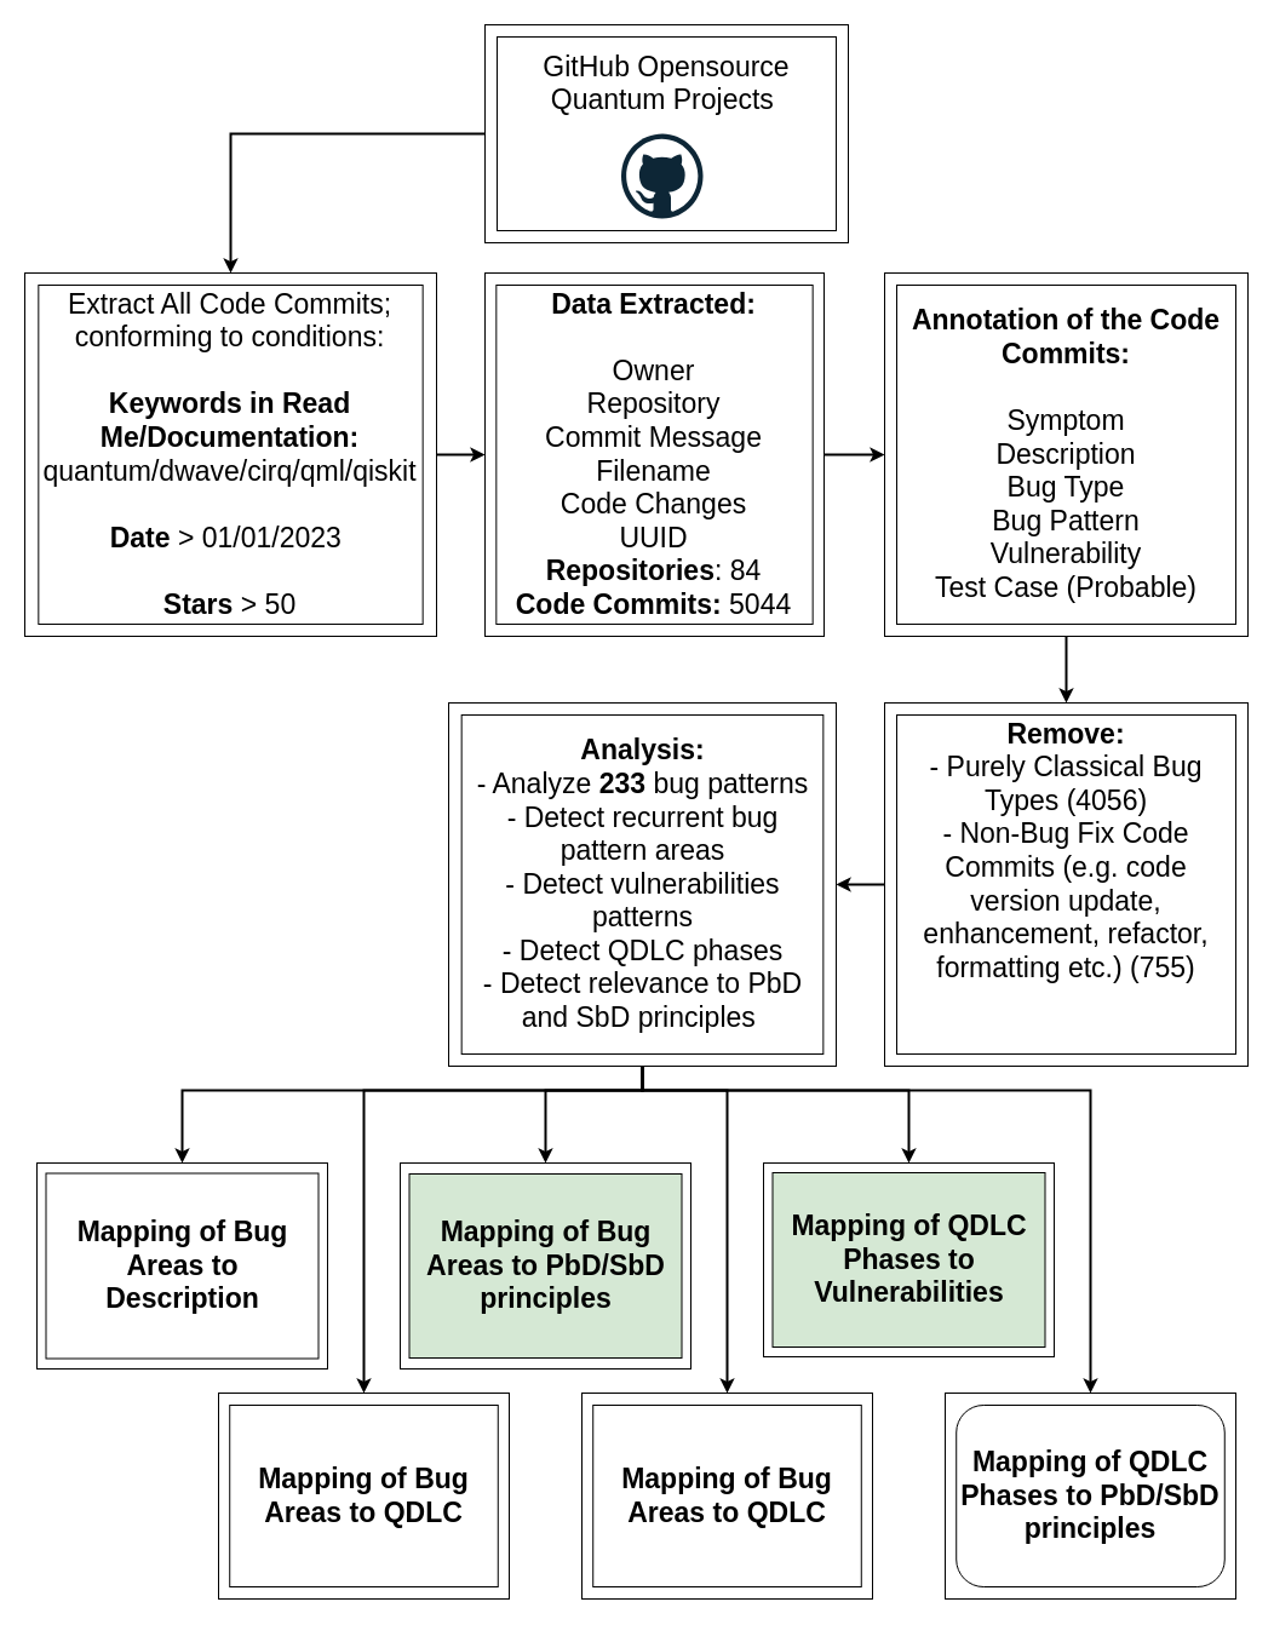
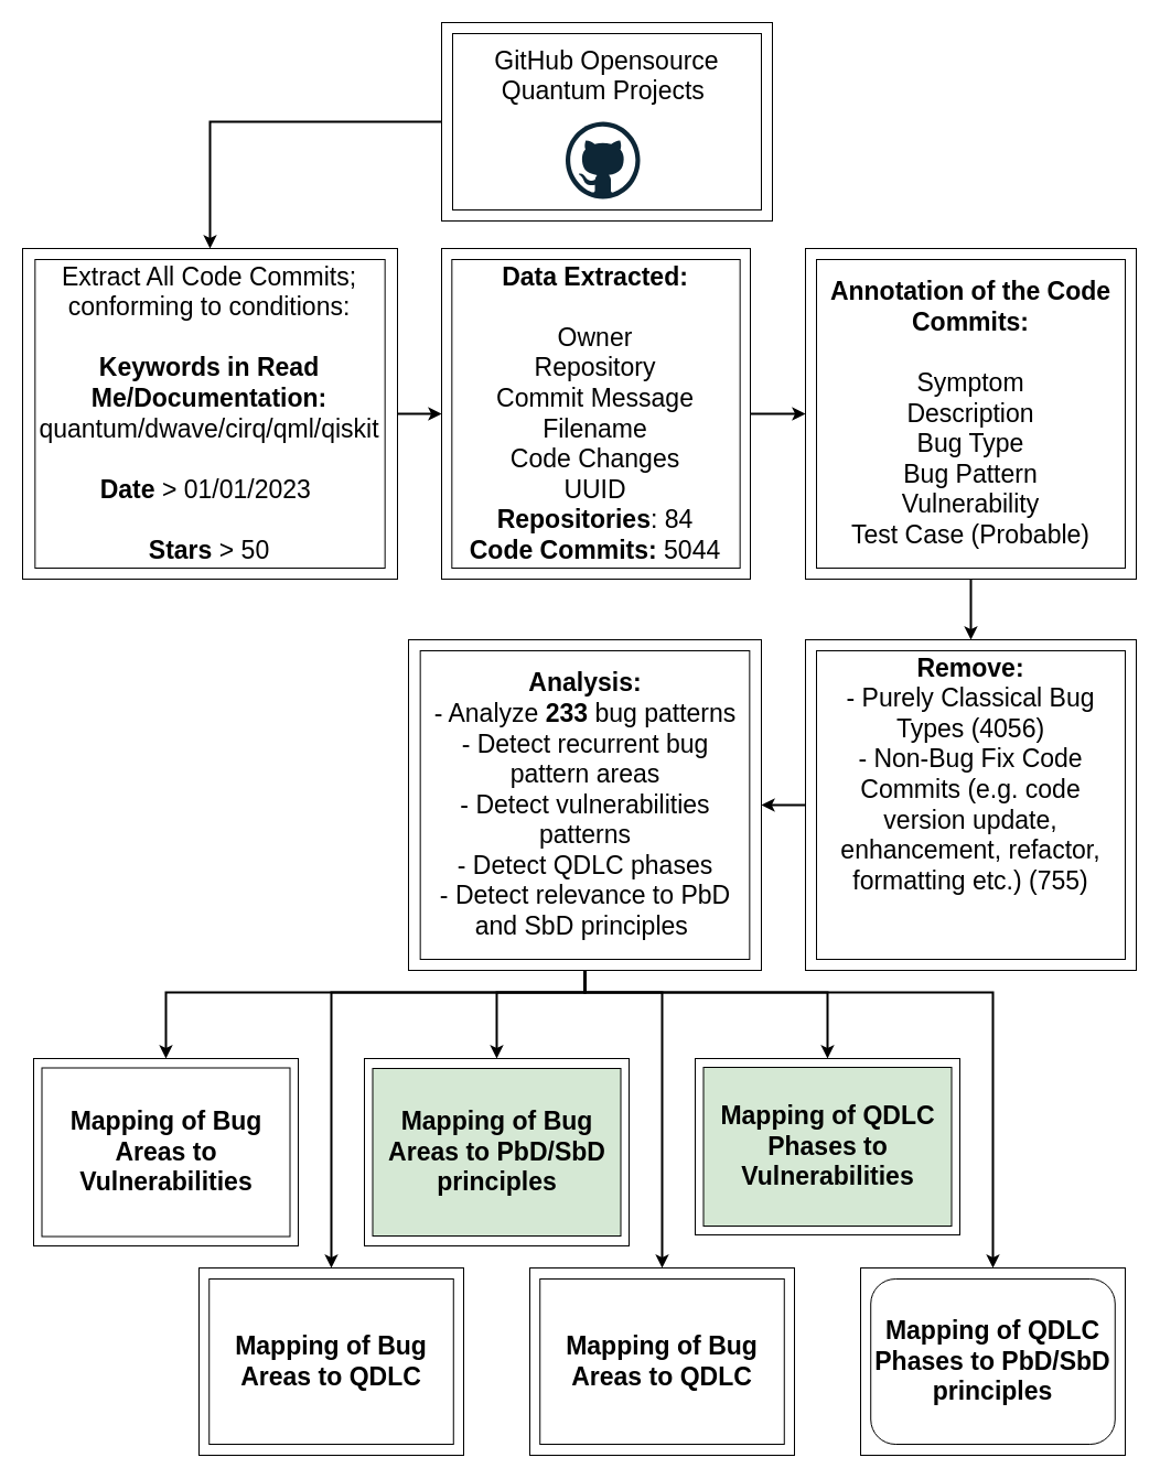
  <mxCell id="0" />
  <mxCell id="1" parent="0" />
  <mxCell id="2" value="" style="edgeStyle=orthogonalEdgeStyle;rounded=0;orthogonalLoop=1;jettySize=auto;html=1;strokeWidth=2;fontSize=23;" parent="1" source="16" target="6" edge="1"><mxGeometry relative="1" as="geometry" /></mxCell>
  <mxCell id="3" value="" style="edgeStyle=orthogonalEdgeStyle;rounded=0;orthogonalLoop=1;jettySize=auto;html=1;strokeWidth=2;entryX=0;entryY=0.5;entryDx=0;entryDy=0;fontSize=23;" parent="1" source="6" target="9" edge="1"><mxGeometry relative="1" as="geometry"><mxPoint x="760" y="400" as="targetPoint" /></mxGeometry></mxCell>
  <mxCell id="4" style="edgeStyle=orthogonalEdgeStyle;rounded=0;orthogonalLoop=1;jettySize=auto;html=1;exitX=1;exitY=0.5;exitDx=0;exitDy=0;strokeWidth=2;fontSize=23;" parent="1" source="9" target="34" edge="1"><mxGeometry relative="1" as="geometry"><Array as="points" /></mxGeometry></mxCell>
  <mxCell id="5" value="" style="group;fontSize=23;" parent="1" vertex="1" connectable="0"><mxGeometry x="20" y="225" width="340" height="300" as="geometry" /></mxCell>
  <mxCell id="6" value="" style="rounded=0;whiteSpace=wrap;html=1;fontSize=23;" parent="5" vertex="1"><mxGeometry width="340" height="300" as="geometry" /></mxCell>
  <mxCell id="7" value="&lt;div style=&quot;font-size: 23px;&quot;&gt;Extract All Code Commits;&lt;br style=&quot;font-size: 23px;&quot;&gt;conforming to conditions:&lt;br style=&quot;font-size: 23px;&quot;&gt;&lt;br style=&quot;font-size: 23px;&quot;&gt;&lt;b style=&quot;font-size: 23px;&quot;&gt;Keywords in Read Me/Documentation&lt;/b&gt;&lt;b&gt;:&lt;/b&gt;&lt;br style=&quot;font-size: 23px;&quot;&gt;quantum/dwave/cirq/qml/qiskit&lt;br style=&quot;font-size: 23px;&quot;&gt;&lt;br style=&quot;font-size: 23px;&quot;&gt;&lt;b style=&quot;font-size: 23px;&quot;&gt;Date&lt;/b&gt; &amp;gt; 01/01/2023&amp;nbsp;&lt;br style=&quot;font-size: 23px;&quot;&gt;&lt;br style=&quot;font-size: 23px;&quot;&gt;&lt;b style=&quot;font-size: 23px;&quot;&gt;Stars&lt;/b&gt; &amp;gt; 50&lt;br style=&quot;font-size: 23px;&quot;&gt;&lt;/div&gt;" style="rounded=0;whiteSpace=wrap;html=1;fontSize=23;" parent="5" vertex="1"><mxGeometry x="11.333" y="10" width="317.333" height="280" as="geometry" /></mxCell>
  <mxCell id="8" value="" style="group;fontSize=23;" parent="1" vertex="1" connectable="0"><mxGeometry x="400" y="225" width="280" height="300" as="geometry" /></mxCell>
  <mxCell id="9" value="" style="rounded=0;whiteSpace=wrap;html=1;fontSize=23;" parent="8" vertex="1"><mxGeometry width="280" height="300.0" as="geometry" /></mxCell>
  <mxCell id="10" value="&lt;div style=&quot;font-size: 23px;&quot;&gt;&lt;b&gt;Data Extracted:&lt;br&gt;&lt;br&gt;&lt;/b&gt;&lt;/div&gt;&lt;div style=&quot;font-size: 23px;&quot;&gt;&lt;span style=&quot;background-color: initial;&quot;&gt;Owner&lt;/span&gt;&lt;br&gt;&lt;/div&gt;&lt;div style=&quot;font-size: 23px;&quot;&gt;Repository&lt;/div&gt;&lt;div style=&quot;font-size: 23px;&quot;&gt;Commit Message&lt;br&gt;Filename&lt;/div&gt;&lt;div style=&quot;font-size: 23px;&quot;&gt;Code Changes&lt;/div&gt;&lt;div style=&quot;font-size: 23px;&quot;&gt;UUID&lt;br&gt;&lt;div&gt;&lt;b&gt;Repositories&lt;/b&gt;: 84&lt;/div&gt;&lt;div&gt;&lt;b&gt;Code Commits:&amp;nbsp;&lt;/b&gt;5044&lt;/div&gt;&lt;/div&gt;" style="rounded=0;whiteSpace=wrap;html=1;fontSize=23;" parent="8" vertex="1"><mxGeometry x="9.333" y="10.0" width="261.333" height="280.0" as="geometry" /></mxCell>
  <mxCell id="11" style="edgeStyle=orthogonalEdgeStyle;rounded=0;orthogonalLoop=1;jettySize=auto;html=1;exitX=0;exitY=0.5;exitDx=0;exitDy=0;strokeWidth=2;entryX=1;entryY=0.5;entryDx=0;entryDy=0;fontSize=23;" parent="1" source="37" target="13" edge="1"><mxGeometry relative="1" as="geometry"><mxPoint x="350" y="759.5" as="sourcePoint" /><mxPoint x="280" y="760" as="targetPoint" /></mxGeometry></mxCell>
  <mxCell id="12" value="" style="group;fontSize=23;" parent="1" vertex="1" connectable="0"><mxGeometry x="370" y="580" width="320" height="300" as="geometry" /></mxCell>
  <mxCell id="13" value="" style="rounded=0;whiteSpace=wrap;html=1;fontSize=23;" parent="12" vertex="1"><mxGeometry width="320" height="300" as="geometry" /></mxCell>
  <mxCell id="14" value="&lt;b style=&quot;font-size: 23px;&quot;&gt;Analysis:&lt;/b&gt;&lt;div style=&quot;font-size: 23px;&quot;&gt;- Analyze &lt;b style=&quot;font-size: 23px;&quot;&gt;233&lt;/b&gt; bug patterns&lt;br style=&quot;font-size: 23px;&quot;&gt;- Detect recurrent bug pattern areas&lt;/div&gt;&lt;div style=&quot;font-size: 23px;&quot;&gt;-&amp;nbsp;Detect vulnerabilities patterns&lt;br style=&quot;font-size: 23px;&quot;&gt;&lt;span style=&quot;background-color: initial; font-size: 23px;&quot;&gt;- Detect QDLC phases&lt;/span&gt;&lt;br style=&quot;font-size: 23px;&quot;&gt;&lt;/div&gt;&lt;div style=&quot;font-size: 23px;&quot;&gt;- Detect relevance to PbD and SbD principles&amp;nbsp;&lt;/div&gt;" style="rounded=0;whiteSpace=wrap;html=1;fontSize=23;" parent="12" vertex="1"><mxGeometry x="10.667" y="10" width="298.667" height="280" as="geometry" /></mxCell>
  <mxCell id="15" value="" style="group;fontSize=23;" parent="1" vertex="1" connectable="0"><mxGeometry x="400" y="20" width="300" height="180" as="geometry" /></mxCell>
  <mxCell id="16" value="" style="rounded=0;whiteSpace=wrap;html=1;fontSize=23;" parent="15" vertex="1"><mxGeometry width="300" height="180" as="geometry" /></mxCell>
  <mxCell id="17" value="&lt;span style=&quot;font-size: 23px;&quot;&gt;GitHub Opensource &lt;br style=&quot;font-size: 23px;&quot;&gt;Quantum&amp;nbsp;&lt;/span&gt;&lt;span style=&quot;font-size: 23px; background-color: initial;&quot;&gt;Projects&amp;nbsp;&lt;/span&gt;&lt;div style=&quot;font-size: 23px;&quot;&gt;&lt;br style=&quot;font-size: 23px;&quot;&gt;&lt;/div&gt;&lt;div style=&quot;font-size: 23px;&quot;&gt;&lt;br style=&quot;font-size: 23px;&quot;&gt;&lt;/div&gt;&lt;div style=&quot;font-size: 23px;&quot;&gt;&lt;br style=&quot;font-size: 23px;&quot;&gt;&lt;/div&gt;" style="rounded=0;whiteSpace=wrap;html=1;fontSize=23;" parent="15" vertex="1"><mxGeometry x="10" y="10" width="280" height="160" as="geometry" /></mxCell>
  <mxCell id="18" value="" style="dashed=0;outlineConnect=0;html=1;align=center;labelPosition=center;verticalLabelPosition=bottom;verticalAlign=top;shape=mxgraph.weblogos.github;fontSize=23;" parent="15" vertex="1"><mxGeometry x="112.5" y="90" width="67.5" height="70" as="geometry" /></mxCell>
  <mxCell id="19" style="edgeStyle=orthogonalEdgeStyle;rounded=0;orthogonalLoop=1;jettySize=auto;html=1;entryX=0.5;entryY=0;entryDx=0;entryDy=0;strokeWidth=2;fontSize=23;" parent="1" source="13" target="22" edge="1"><mxGeometry relative="1" as="geometry"><Array as="points"><mxPoint x="530" y="900" /><mxPoint x="750" y="900" /></Array></mxGeometry></mxCell>
  <mxCell id="20" value="" style="group;fontSize=23;" parent="1" vertex="1" connectable="0"><mxGeometry x="320" y="900" width="580" height="220" as="geometry" /></mxCell>
  <mxCell id="21" value="" style="group;fontSize=23;" parent="20" vertex="1" connectable="0"><mxGeometry x="310" y="60" width="240" height="160" as="geometry" /></mxCell>
  <mxCell id="22" value="" style="rounded=0;whiteSpace=wrap;html=1;fontSize=23;fontStyle=1" parent="21" vertex="1"><mxGeometry width="240" height="160" as="geometry" /></mxCell>
  <mxCell id="23" value="&lt;span style=&quot;font-size: 23px; font-weight: 700;&quot;&gt;Mapping of&amp;nbsp;&lt;/span&gt;&lt;b style=&quot;font-size: 23px; text-indent: 0pt; background-color: initial; font-family: Calibri; text-align: justify;&quot;&gt;&lt;span style=&quot;font-family: Arial; font-size: 23px;&quot;&gt;QDLC Phases to Vulnerabilities&lt;/span&gt;&lt;/b&gt;" style="rounded=0;whiteSpace=wrap;html=1;fontSize=23;fillColor=#d5e8d4;" parent="21" vertex="1"><mxGeometry x="7.5" y="8" width="225" height="144" as="geometry" /></mxCell>
  <mxCell id="24" style="edgeStyle=orthogonalEdgeStyle;rounded=0;orthogonalLoop=1;jettySize=auto;html=1;strokeWidth=2;entryX=0.5;entryY=0;entryDx=0;entryDy=0;exitX=0.5;exitY=1;exitDx=0;exitDy=0;fontSize=23;" parent="1" source="13" target="26" edge="1"><mxGeometry relative="1" as="geometry"><mxPoint x="810" y="960" as="targetPoint" /><mxPoint x="800" y="890" as="sourcePoint" /><Array as="points"><mxPoint x="530" y="900" /><mxPoint x="600" y="900" /><mxPoint x="600" y="1150" /></Array></mxGeometry></mxCell>
  <mxCell id="25" value="" style="group;fontSize=23;" parent="1" vertex="1" connectable="0"><mxGeometry x="480" y="1150" width="240" height="170" as="geometry" /></mxCell>
  <mxCell id="26" value="&lt;span style=&quot;font-size: 23px;&quot;&gt;&lt;br style=&quot;font-size: 23px;&quot;&gt;&lt;/span&gt;" style="rounded=0;whiteSpace=wrap;html=1;fontStyle=1;fontSize=23;" parent="25" vertex="1"><mxGeometry width="240" height="170" as="geometry" /></mxCell>
  <mxCell id="27" value="&lt;span style=&quot;font-size: 23px;&quot;&gt;Mapping of Bug Areas to QDLC&lt;br style=&quot;font-size: 23px;&quot;&gt;&lt;/span&gt;" style="rounded=0;whiteSpace=wrap;html=1;fontStyle=1;fontSize=23;" parent="25" vertex="1"><mxGeometry x="9.231" y="10" width="221.538" height="150" as="geometry" /></mxCell>
  <mxCell id="28" value="" style="group;fontSize=23;" parent="1" vertex="1" connectable="0"><mxGeometry x="780" y="1150" width="240" height="170" as="geometry" /></mxCell>
  <mxCell id="29" value="&lt;span style=&quot;font-size: 23px;&quot;&gt;&lt;br style=&quot;font-size: 23px;&quot;&gt;&lt;/span&gt;" style="rounded=0;whiteSpace=wrap;html=1;fontStyle=1;fontSize=23;" parent="28" vertex="1"><mxGeometry width="240" height="170" as="geometry" /></mxCell>
  <mxCell id="30" value="&lt;span style=&quot;font-size: 23px;&quot;&gt;Mapping of&amp;nbsp;&lt;/span&gt;&lt;b style=&quot;font-size: 23px; text-indent: 0pt; background-color: initial; font-family: Calibri; text-align: justify;&quot;&gt;&lt;span style=&quot;font-family: Arial; font-size: 23px;&quot;&gt;QDLC Phases to PbD/SbD principles&lt;/span&gt;&lt;/b&gt;" style="whiteSpace=wrap;html=1;fontStyle=1;fontSize=23;rounded=1;" parent="28" vertex="1"><mxGeometry x="9.231" y="10" width="221.538" height="150" as="geometry" /></mxCell>
  <mxCell id="31" value="" style="group;fontSize=23;" parent="1" vertex="1" connectable="0"><mxGeometry x="730" y="225" width="300" height="655" as="geometry" /></mxCell>
  <mxCell id="32" value="" style="group;fontSize=23;" parent="31" vertex="1" connectable="0"><mxGeometry width="300" height="300" as="geometry" /></mxCell>
  <mxCell id="33" style="edgeStyle=orthogonalEdgeStyle;rounded=0;orthogonalLoop=1;jettySize=auto;html=1;exitX=0.5;exitY=1;exitDx=0;exitDy=0;strokeWidth=2;fontSize=23;" parent="32" source="34" edge="1"><mxGeometry relative="1" as="geometry"><mxPoint x="150" y="355" as="targetPoint" /></mxGeometry></mxCell>
  <mxCell id="34" value="" style="rounded=0;whiteSpace=wrap;html=1;fontSize=23;" parent="32" vertex="1"><mxGeometry width="300" height="300" as="geometry" /></mxCell>
  <mxCell id="35" value="&lt;span style=&quot;font-size: 23px;&quot;&gt;&lt;b style=&quot;font-size: 23px;&quot;&gt;Annotation of the Code Commits:&lt;/b&gt;&lt;br style=&quot;font-size: 23px;&quot;&gt;&lt;br style=&quot;font-size: 23px;&quot;&gt;&lt;/span&gt;&lt;div style=&quot;font-size: 23px;&quot;&gt;&lt;div style=&quot;font-size: 23px;&quot;&gt;&lt;span style=&quot;background-color: initial; font-size: 23px;&quot;&gt;Symptom&lt;/span&gt;&lt;/div&gt;&lt;div style=&quot;font-size: 23px;&quot;&gt;&lt;span style=&quot;background-color: initial; font-size: 23px;&quot;&gt;Description&lt;/span&gt;&lt;/div&gt;&lt;span style=&quot;background-color: initial; font-size: 23px;&quot;&gt;&lt;div style=&quot;font-size: 23px;&quot;&gt;&lt;span style=&quot;background-color: initial; font-size: 23px;&quot;&gt;Bug Type&lt;/span&gt;&lt;/div&gt;&lt;/span&gt;&lt;span style=&quot;background-color: initial; font-size: 23px;&quot;&gt;Bug Pattern&lt;br style=&quot;font-size: 23px;&quot;&gt;&lt;/span&gt;&lt;span style=&quot;background-color: initial; font-size: 23px;&quot;&gt;Vulnerability&lt;/span&gt;&lt;div style=&quot;font-size: 23px;&quot;&gt;&lt;span style=&quot;background-color: initial; font-size: 23px;&quot;&gt;Test Case (Probable)&lt;/span&gt;&lt;/div&gt;&lt;/div&gt;" style="rounded=0;whiteSpace=wrap;html=1;fontSize=23;" parent="32" vertex="1"><mxGeometry x="10" y="10" width="280" height="280" as="geometry" /></mxCell>
  <mxCell id="36" value="" style="group;fontSize=23;" parent="31" vertex="1" connectable="0"><mxGeometry y="355" width="300" height="300" as="geometry" /></mxCell>
  <mxCell id="37" value="" style="rounded=0;whiteSpace=wrap;html=1;fontSize=23;" parent="36" vertex="1"><mxGeometry width="300" height="300" as="geometry" /></mxCell>
  <mxCell id="38" value="&lt;b style=&quot;font-size: 23px;&quot;&gt;Remove:&lt;/b&gt;&lt;br style=&quot;font-size: 23px;&quot;&gt;- Purely Classical Bug Types (4056)&lt;br style=&quot;font-size: 23px;&quot;&gt;- Non-Bug Fix Code Commits (e.g. code version update, enhancement, refactor, formatting etc.) (755)&lt;br style=&quot;font-size: 23px;&quot;&gt;&lt;div style=&quot;font-size: 23px;&quot;&gt;&lt;br style=&quot;font-size: 23px;&quot;&gt;&lt;div style=&quot;font-size: 23px;&quot;&gt;&lt;br style=&quot;font-size: 23px;&quot;&gt;&lt;/div&gt;&lt;/div&gt;" style="rounded=0;whiteSpace=wrap;html=1;fontSize=23;" parent="36" vertex="1"><mxGeometry x="10" y="10" width="280" height="280" as="geometry" /></mxCell>
  <mxCell id="39" style="edgeStyle=orthogonalEdgeStyle;rounded=0;orthogonalLoop=1;jettySize=auto;html=1;strokeWidth=2;entryX=0.5;entryY=0;entryDx=0;entryDy=0;fontSize=23;" parent="1" source="13" target="49" edge="1"><mxGeometry relative="1" as="geometry"><mxPoint x="490" y="950" as="targetPoint" /><Array as="points"><mxPoint x="530" y="900" /><mxPoint x="300" y="900" /><mxPoint x="300" y="1150" /></Array></mxGeometry></mxCell>
  <mxCell id="40" style="edgeStyle=orthogonalEdgeStyle;rounded=0;orthogonalLoop=1;jettySize=auto;html=1;strokeWidth=2;entryX=0.5;entryY=0;entryDx=0;entryDy=0;fontSize=23;" parent="1" target="43" edge="1"><mxGeometry relative="1" as="geometry"><mxPoint x="340" y="970" as="targetPoint" /><mxPoint x="530" y="880" as="sourcePoint" /><Array as="points"><mxPoint x="530" y="880" /><mxPoint x="530" y="900" /><mxPoint x="480" y="900" /></Array></mxGeometry></mxCell>
  <mxCell id="41" style="edgeStyle=orthogonalEdgeStyle;rounded=0;orthogonalLoop=1;jettySize=auto;html=1;entryX=0.5;entryY=0;entryDx=0;entryDy=0;strokeWidth=2;fontSize=23;" parent="1" target="46" edge="1"><mxGeometry relative="1" as="geometry"><Array as="points"><mxPoint x="530" y="880" /><mxPoint x="530" y="900" /><mxPoint x="150" y="900" /></Array><mxPoint x="530" y="880" as="sourcePoint" /></mxGeometry></mxCell>
  <mxCell id="42" value="" style="group;fontSize=23;" parent="1" vertex="1" connectable="0"><mxGeometry x="330" y="960" width="240" height="170" as="geometry" /></mxCell>
  <mxCell id="43" value="" style="rounded=0;whiteSpace=wrap;html=1;fontSize=23;fontStyle=1" parent="42" vertex="1"><mxGeometry width="240" height="170" as="geometry" /></mxCell>
  <mxCell id="44" value="&lt;span style=&quot;font-size: 23px; font-weight: 700;&quot;&gt;Mapping of Bug Areas to PbD/SbD principles&lt;/span&gt;" style="rounded=0;whiteSpace=wrap;html=1;fontSize=23;fillColor=#d5e8d4;" parent="42" vertex="1"><mxGeometry x="7.5" y="9" width="225" height="152" as="geometry" /></mxCell>
  <mxCell id="45" value="" style="group;fontSize=23;" parent="1" vertex="1" connectable="0"><mxGeometry x="30" y="960" width="240" height="170" as="geometry" /></mxCell>
  <mxCell id="46" value="&lt;span style=&quot;background-color: initial; font-size: 23px;&quot;&gt;&lt;br style=&quot;font-size: 23px;&quot;&gt;&lt;/span&gt;" style="rounded=0;whiteSpace=wrap;html=1;fontSize=23;fontStyle=1" parent="45" vertex="1"><mxGeometry width="240" height="170" as="geometry" /></mxCell>
- <mxCell id="47" value="&lt;span style=&quot;font-size: 23px; font-weight: 700; background-color: initial;&quot;&gt;Mapping of Bug Areas to Description&lt;/span&gt;" style="rounded=0;whiteSpace=wrap;html=1;fontSize=23;" parent="45" vertex="1"><mxGeometry x="7.5" y="8.5" width="225" height="153" as="geometry" /></mxCell>
+ <mxCell id="47" value="&lt;span style=&quot;font-size: 23px; font-weight: 700; background-color: initial;&quot;&gt;Mapping of Bug Areas to Vulnerabilities&lt;/span&gt;" style="rounded=0;whiteSpace=wrap;html=1;fontSize=23;" parent="45" vertex="1"><mxGeometry x="7.5" y="8.5" width="225" height="153" as="geometry" /></mxCell>
  <mxCell id="48" value="" style="group;fontSize=23;" parent="1" vertex="1" connectable="0"><mxGeometry x="180" y="1150" width="240" height="170" as="geometry" /></mxCell>
  <mxCell id="49" value="&lt;span style=&quot;font-size: 23px;&quot;&gt;&lt;br style=&quot;font-size: 23px;&quot;&gt;&lt;/span&gt;" style="rounded=0;whiteSpace=wrap;html=1;fontStyle=1;fontSize=23;" parent="48" vertex="1"><mxGeometry width="240" height="170" as="geometry" /></mxCell>
  <mxCell id="50" value="&lt;span style=&quot;font-size: 23px;&quot;&gt;Mapping of Bug Areas to QDLC&lt;br style=&quot;font-size: 23px;&quot;&gt;&lt;/span&gt;" style="rounded=0;whiteSpace=wrap;html=1;fontStyle=1;fontSize=23;" parent="48" vertex="1"><mxGeometry x="9.231" y="10" width="221.538" height="150" as="geometry" /></mxCell>
  <mxCell id="51" style="edgeStyle=orthogonalEdgeStyle;rounded=0;orthogonalLoop=1;jettySize=auto;html=1;entryX=0.5;entryY=0;entryDx=0;entryDy=0;exitX=0.5;exitY=1;exitDx=0;exitDy=0;strokeWidth=2;fontSize=23;" parent="1" source="13" target="29" edge="1"><mxGeometry relative="1" as="geometry"><Array as="points"><mxPoint x="530" y="900" /><mxPoint x="900" y="900" /></Array></mxGeometry></mxCell>
